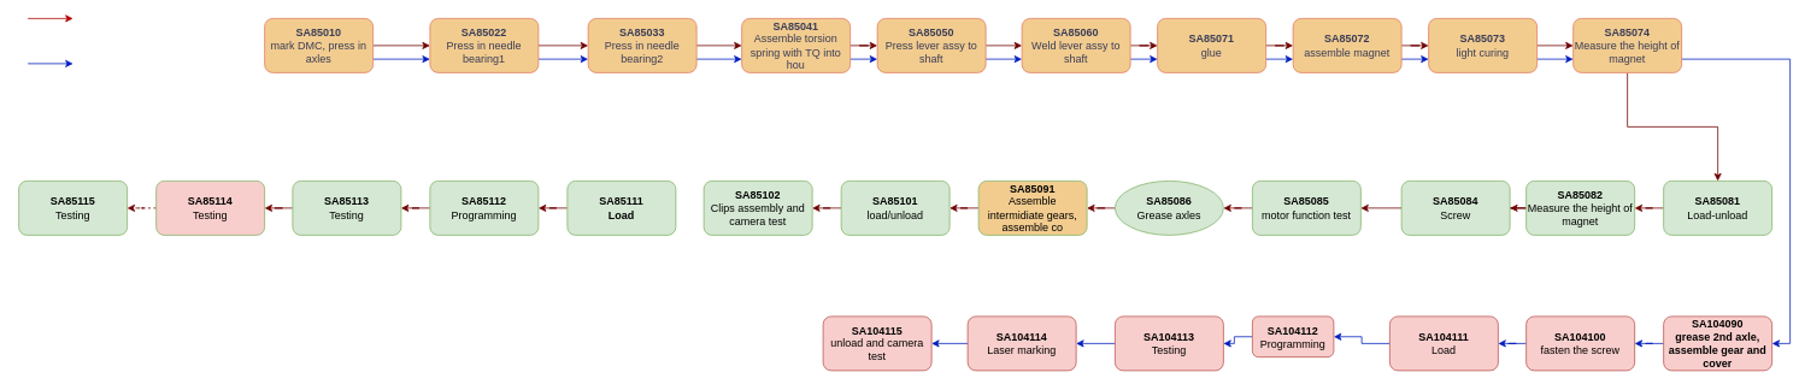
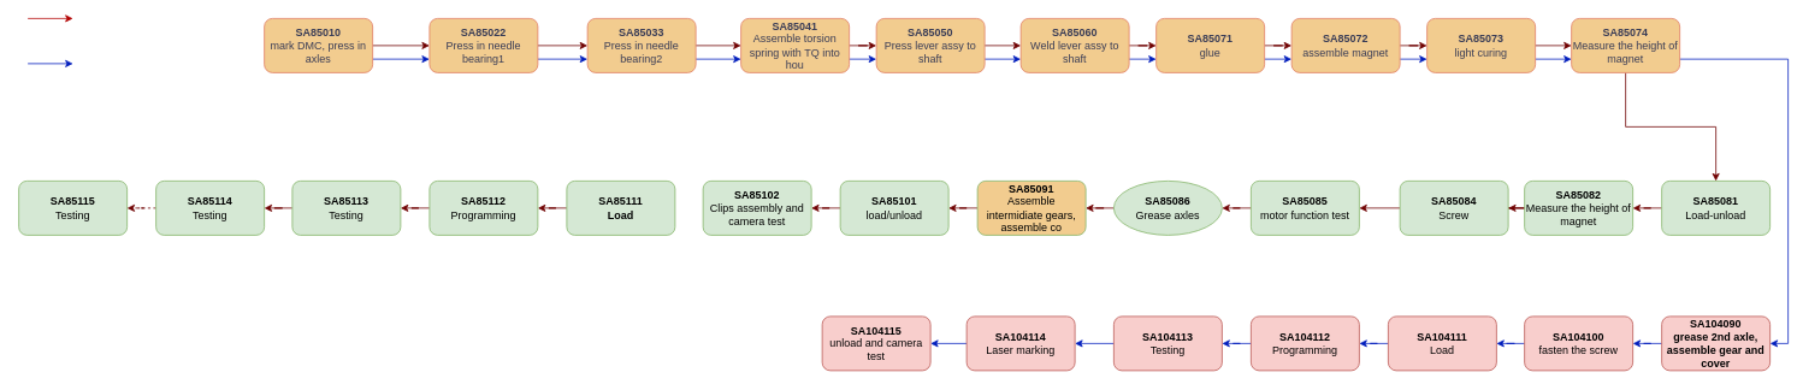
  <mxCell id="0" />
  <mxCell id="1" parent="0" />
  <mxCell id="2" style="edgeStyle=orthogonalEdgeStyle;rounded=0;orthogonalLoop=1;jettySize=auto;html=1;entryX=0;entryY=0.5;entryDx=0;entryDy=0;strokeColor=#6F0000;fillColor=#a20025;" edge="1" parent="1" source="4" target="7"><mxGeometry relative="1" as="geometry" /></mxCell>
  <mxCell id="3" style="edgeStyle=orthogonalEdgeStyle;rounded=0;orthogonalLoop=1;jettySize=auto;html=1;exitX=1;exitY=0.75;exitDx=0;exitDy=0;entryX=0;entryY=0.75;entryDx=0;entryDy=0;fillColor=#0050ef;strokeColor=#001DBC;" edge="1" parent="1" source="4" target="7"><mxGeometry relative="1" as="geometry" /></mxCell>
  <mxCell id="4" value="&lt;font style=&quot;font-size: 12px;&quot;&gt;&lt;b style=&quot;&quot;&gt;SA85010&lt;/b&gt;&lt;br&gt;&lt;font style=&quot;font-size: 12px;&quot;&gt;mark DMC, press in axles&lt;/font&gt;&lt;/font&gt;" style="rounded=1;whiteSpace=wrap;html=1;fillColor=#F2CC8F;strokeColor=#E07A5F;labelBackgroundColor=none;fontColor=#393C56;" vertex="1" parent="1"><mxGeometry x="292" y="20" width="120" height="60" as="geometry" /></mxCell>
  <mxCell id="5" style="edgeStyle=orthogonalEdgeStyle;rounded=0;orthogonalLoop=1;jettySize=auto;html=1;exitX=1;exitY=0.5;exitDx=0;exitDy=0;strokeColor=#6F0000;fillColor=#a20025;" edge="1" parent="1" source="7" target="13"><mxGeometry relative="1" as="geometry" /></mxCell>
  <mxCell id="6" style="edgeStyle=orthogonalEdgeStyle;rounded=0;orthogonalLoop=1;jettySize=auto;html=1;exitX=1;exitY=0.75;exitDx=0;exitDy=0;entryX=0;entryY=0.75;entryDx=0;entryDy=0;fillColor=#0050ef;strokeColor=#001DBC;" edge="1" parent="1" source="7" target="13"><mxGeometry relative="1" as="geometry" /></mxCell>
  <mxCell id="7" value="&lt;font style=&quot;&quot;&gt;&lt;b style=&quot;font-size: 12px;&quot;&gt;SA85022&lt;/b&gt;&lt;br&gt;&lt;/font&gt;Press in needle bearing1" style="rounded=1;whiteSpace=wrap;html=1;fillColor=#F2CC8F;strokeColor=#E07A5F;labelBackgroundColor=none;fontColor=#393C56;" vertex="1" parent="1"><mxGeometry x="475" y="20" width="120" height="60" as="geometry" /></mxCell>
  <mxCell id="8" value="" style="edgeStyle=orthogonalEdgeStyle;rounded=0;orthogonalLoop=1;jettySize=auto;html=1;strokeColor=#6F0000;fillColor=#a20025;" edge="1" parent="1" source="10" target="16"><mxGeometry relative="1" as="geometry" /></mxCell>
  <mxCell id="9" style="edgeStyle=orthogonalEdgeStyle;rounded=0;orthogonalLoop=1;jettySize=auto;html=1;exitX=1;exitY=0.75;exitDx=0;exitDy=0;entryX=0;entryY=0.75;entryDx=0;entryDy=0;fillColor=#0050ef;strokeColor=#001DBC;" edge="1" parent="1" source="10" target="16"><mxGeometry relative="1" as="geometry" /></mxCell>
  <mxCell id="10" value="&lt;font style=&quot;&quot;&gt;&lt;b style=&quot;font-size: 12px;&quot;&gt;SA85041&lt;/b&gt;&lt;br&gt;Assemble torsion spring with TQ into hou&lt;br&gt;&lt;/font&gt;" style="rounded=1;whiteSpace=wrap;html=1;fillColor=#F2CC8F;strokeColor=#E07A5F;labelBackgroundColor=none;fontColor=#393C56;" vertex="1" parent="1"><mxGeometry x="820" y="20" width="120" height="60" as="geometry" /></mxCell>
  <mxCell id="11" value="" style="edgeStyle=orthogonalEdgeStyle;rounded=0;orthogonalLoop=1;jettySize=auto;html=1;strokeColor=#6F0000;fillColor=#a20025;" edge="1" parent="1" source="13" target="10"><mxGeometry relative="1" as="geometry" /></mxCell>
  <mxCell id="12" style="edgeStyle=orthogonalEdgeStyle;rounded=0;orthogonalLoop=1;jettySize=auto;html=1;exitX=1;exitY=0.75;exitDx=0;exitDy=0;entryX=0;entryY=0.75;entryDx=0;entryDy=0;fillColor=#0050ef;strokeColor=#001DBC;" edge="1" parent="1" source="13" target="10"><mxGeometry relative="1" as="geometry" /></mxCell>
  <mxCell id="13" value="&lt;font style=&quot;font-size: 12px;&quot;&gt;&lt;b style=&quot;&quot;&gt;SA85033&lt;/b&gt;&lt;br&gt;&lt;font style=&quot;font-size: 12px;&quot;&gt;Press in needle bearing2&lt;/font&gt;&lt;/font&gt;" style="rounded=1;whiteSpace=wrap;html=1;fillColor=#F2CC8F;strokeColor=#E07A5F;labelBackgroundColor=none;fontColor=#393C56;" vertex="1" parent="1"><mxGeometry x="650" y="20" width="120" height="60" as="geometry" /></mxCell>
  <mxCell id="14" value="" style="edgeStyle=orthogonalEdgeStyle;rounded=0;orthogonalLoop=1;jettySize=auto;html=1;strokeColor=#6F0000;fillColor=#a20025;" edge="1" parent="1" source="16" target="19"><mxGeometry relative="1" as="geometry" /></mxCell>
  <mxCell id="15" style="edgeStyle=orthogonalEdgeStyle;rounded=0;orthogonalLoop=1;jettySize=auto;html=1;exitX=1;exitY=0.75;exitDx=0;exitDy=0;entryX=0;entryY=0.75;entryDx=0;entryDy=0;fillColor=#0050ef;strokeColor=#001DBC;" edge="1" parent="1" source="16" target="19"><mxGeometry relative="1" as="geometry" /></mxCell>
  <mxCell id="16" value="&lt;font style=&quot;&quot;&gt;&lt;b style=&quot;font-size: 12px;&quot;&gt;SA85050&lt;/b&gt;&lt;b&gt;&lt;br&gt;&lt;/b&gt;Press lever assy to shaft&lt;br&gt;&lt;/font&gt;" style="rounded=1;whiteSpace=wrap;html=1;fillColor=#F2CC8F;strokeColor=#E07A5F;labelBackgroundColor=none;fontColor=#393C56;" vertex="1" parent="1"><mxGeometry x="970" y="20" width="120" height="60" as="geometry" /></mxCell>
  <mxCell id="17" value="" style="edgeStyle=orthogonalEdgeStyle;rounded=0;orthogonalLoop=1;jettySize=auto;html=1;strokeColor=#6F0000;fillColor=#a20025;" edge="1" parent="1" source="19" target="22"><mxGeometry relative="1" as="geometry" /></mxCell>
  <mxCell id="18" style="edgeStyle=orthogonalEdgeStyle;rounded=0;orthogonalLoop=1;jettySize=auto;html=1;exitX=1;exitY=0.75;exitDx=0;exitDy=0;entryX=0;entryY=0.75;entryDx=0;entryDy=0;fillColor=#0050ef;strokeColor=#001DBC;" edge="1" parent="1" source="19" target="22"><mxGeometry relative="1" as="geometry" /></mxCell>
  <mxCell id="19" value="&lt;font style=&quot;&quot;&gt;&lt;b style=&quot;font-size: 12px;&quot;&gt;SA85060&lt;/b&gt;&lt;br&gt;Weld lever assy to shaft&lt;br&gt;&lt;/font&gt;" style="rounded=1;whiteSpace=wrap;html=1;fillColor=#F2CC8F;strokeColor=#E07A5F;labelBackgroundColor=none;fontColor=#393C56;" vertex="1" parent="1"><mxGeometry x="1130" y="20" width="120" height="60" as="geometry" /></mxCell>
  <mxCell id="20" value="" style="edgeStyle=orthogonalEdgeStyle;rounded=0;orthogonalLoop=1;jettySize=auto;html=1;strokeColor=#6F0000;fillColor=#a20025;" edge="1" parent="1" source="22" target="25"><mxGeometry relative="1" as="geometry" /></mxCell>
  <mxCell id="21" style="edgeStyle=orthogonalEdgeStyle;rounded=0;orthogonalLoop=1;jettySize=auto;html=1;exitX=1;exitY=0.75;exitDx=0;exitDy=0;entryX=0;entryY=0.75;entryDx=0;entryDy=0;fillColor=#0050ef;strokeColor=#001DBC;" edge="1" parent="1" source="22" target="25"><mxGeometry relative="1" as="geometry" /></mxCell>
  <mxCell id="22" value="&lt;font style=&quot;&quot;&gt;&lt;b&gt;SA85071&lt;/b&gt;&lt;br&gt;glue&lt;br&gt;&lt;/font&gt;" style="rounded=1;whiteSpace=wrap;html=1;fillColor=#F2CC8F;strokeColor=#E07A5F;labelBackgroundColor=none;fontColor=#393C56;" vertex="1" parent="1"><mxGeometry x="1280" y="20" width="120" height="60" as="geometry" /></mxCell>
  <mxCell id="23" value="" style="edgeStyle=orthogonalEdgeStyle;rounded=0;orthogonalLoop=1;jettySize=auto;html=1;strokeColor=#6F0000;fillColor=#a20025;" edge="1" parent="1" source="25" target="28"><mxGeometry relative="1" as="geometry" /></mxCell>
  <mxCell id="24" style="edgeStyle=orthogonalEdgeStyle;rounded=0;orthogonalLoop=1;jettySize=auto;html=1;exitX=1;exitY=0.75;exitDx=0;exitDy=0;entryX=0;entryY=0.75;entryDx=0;entryDy=0;fillColor=#0050ef;strokeColor=#001DBC;" edge="1" parent="1" source="25" target="28"><mxGeometry relative="1" as="geometry" /></mxCell>
  <mxCell id="25" value="&lt;font style=&quot;&quot;&gt;&lt;b&gt;SA85072&lt;/b&gt;&lt;br&gt;assemble magnet&lt;br&gt;&lt;/font&gt;" style="rounded=1;whiteSpace=wrap;html=1;fillColor=#F2CC8F;strokeColor=#E07A5F;labelBackgroundColor=none;fontColor=#393C56;" vertex="1" parent="1"><mxGeometry x="1430" y="20" width="120" height="60" as="geometry" /></mxCell>
  <mxCell id="26" value="" style="edgeStyle=orthogonalEdgeStyle;rounded=0;orthogonalLoop=1;jettySize=auto;html=1;strokeColor=#6F0000;fillColor=#a20025;" edge="1" parent="1" source="28" target="31"><mxGeometry relative="1" as="geometry" /></mxCell>
  <mxCell id="27" style="edgeStyle=orthogonalEdgeStyle;rounded=0;orthogonalLoop=1;jettySize=auto;html=1;exitX=1;exitY=0.75;exitDx=0;exitDy=0;entryX=0;entryY=0.75;entryDx=0;entryDy=0;fillColor=#0050ef;strokeColor=#001DBC;" edge="1" parent="1" source="28" target="31"><mxGeometry relative="1" as="geometry" /></mxCell>
  <mxCell id="28" value="&lt;font style=&quot;&quot;&gt;&lt;b&gt;SA85073&lt;/b&gt;&lt;br&gt;light curing&lt;br&gt;&lt;/font&gt;" style="rounded=1;whiteSpace=wrap;html=1;fillColor=#F2CC8F;strokeColor=#E07A5F;labelBackgroundColor=none;fontColor=#393C56;" vertex="1" parent="1"><mxGeometry x="1580" y="20" width="120" height="60" as="geometry" /></mxCell>
  <mxCell id="29" style="edgeStyle=orthogonalEdgeStyle;rounded=0;orthogonalLoop=1;jettySize=auto;html=1;exitX=1;exitY=0.75;exitDx=0;exitDy=0;entryX=1;entryY=0.5;entryDx=0;entryDy=0;strokeColor=#001DBC;" edge="1" parent="1" source="31" target="57"><mxGeometry relative="1" as="geometry" /></mxCell>
  <mxCell id="30" style="edgeStyle=orthogonalEdgeStyle;rounded=0;orthogonalLoop=1;jettySize=auto;html=1;exitX=0.5;exitY=1;exitDx=0;exitDy=0;entryX=0.5;entryY=0;entryDx=0;entryDy=0;fillColor=#a20025;strokeColor=#6F0000;" edge="1" parent="1" source="31" target="37"><mxGeometry relative="1" as="geometry" /></mxCell>
  <mxCell id="31" value="&lt;font style=&quot;&quot;&gt;&lt;b&gt;SA85074&lt;/b&gt;&lt;br&gt;Measure the height of magnet&lt;br&gt;&lt;/font&gt;" style="rounded=1;whiteSpace=wrap;html=1;fillColor=#F2CC8F;strokeColor=#E07A5F;labelBackgroundColor=none;fontColor=#393C56;" vertex="1" parent="1"><mxGeometry x="1740" y="20" width="120" height="60" as="geometry" /></mxCell>
  <mxCell id="32" value="" style="edgeStyle=orthogonalEdgeStyle;rounded=0;orthogonalLoop=1;jettySize=auto;html=1;fillColor=#a20025;strokeColor=#6F0000;" edge="1" parent="1" source="33" target="39"><mxGeometry relative="1" as="geometry" /></mxCell>
  <mxCell id="33" value="&lt;font style=&quot;&quot;&gt;&lt;b&gt;SA85082&lt;/b&gt;&lt;br&gt;Measure the height of magnet&lt;br&gt;&lt;/font&gt;" style="rounded=1;whiteSpace=wrap;html=1;fillColor=#d5e8d4;strokeColor=#82b366;labelBackgroundColor=none;flipV=0;flipH=0;" vertex="1" parent="1"><mxGeometry x="1688" y="200" width="120" height="60" as="geometry" /></mxCell>
  <mxCell id="34" value="" style="edgeStyle=orthogonalEdgeStyle;rounded=0;orthogonalLoop=1;jettySize=auto;html=1;fillColor=#a20025;strokeColor=#6F0000;" edge="1" parent="1" source="35" target="41"><mxGeometry relative="1" as="geometry" /></mxCell>
  <mxCell id="35" value="&lt;font style=&quot;&quot;&gt;&lt;b&gt;SA85085&lt;/b&gt;&lt;br&gt;motor function test&lt;br&gt;&lt;/font&gt;" style="rounded=1;whiteSpace=wrap;html=1;fillColor=#d5e8d4;strokeColor=#82b366;labelBackgroundColor=none;flipV=0;flipH=0;" vertex="1" parent="1"><mxGeometry x="1385" y="200" width="120" height="60" as="geometry" /></mxCell>
  <mxCell id="36" value="" style="edgeStyle=orthogonalEdgeStyle;rounded=0;orthogonalLoop=1;jettySize=auto;html=1;fillColor=#a20025;strokeColor=#6F0000;" edge="1" parent="1" source="37" target="33"><mxGeometry relative="1" as="geometry" /></mxCell>
  <mxCell id="37" value="&lt;font style=&quot;&quot;&gt;&lt;b&gt;SA85081&lt;br&gt;&lt;/b&gt;Load-unload&lt;br&gt;&lt;/font&gt;" style="rounded=1;whiteSpace=wrap;html=1;fillColor=#d5e8d4;strokeColor=#82b366;labelBackgroundColor=none;flipV=0;flipH=0;" vertex="1" parent="1"><mxGeometry x="1840" y="200" width="120" height="60" as="geometry" /></mxCell>
  <mxCell id="38" value="" style="edgeStyle=orthogonalEdgeStyle;rounded=0;orthogonalLoop=1;jettySize=auto;html=1;fillColor=#a20025;strokeColor=#6F0000;" edge="1" parent="1" source="39" target="35"><mxGeometry relative="1" as="geometry" /></mxCell>
  <mxCell id="39" value="&lt;font style=&quot;&quot;&gt;&lt;b&gt;SA85084&lt;/b&gt;&lt;br&gt;Screw&lt;br&gt;&lt;/font&gt;" style="rounded=1;whiteSpace=wrap;html=1;fillColor=#d5e8d4;strokeColor=#82b366;labelBackgroundColor=none;flipV=0;flipH=0;" vertex="1" parent="1"><mxGeometry x="1550" y="200" width="120" height="60" as="geometry" /></mxCell>
  <mxCell id="40" value="" style="edgeStyle=orthogonalEdgeStyle;rounded=0;orthogonalLoop=1;jettySize=auto;html=1;fillColor=#a20025;strokeColor=#6F0000;" edge="1" parent="1" source="41" target="43"><mxGeometry relative="1" as="geometry" /></mxCell>
  <mxCell id="41" value="&lt;font style=&quot;&quot;&gt;&lt;b&gt;SA85086&lt;/b&gt;&lt;br&gt;Grease axles&lt;br&gt;&lt;/font&gt;" style="ellipse;whiteSpace=wrap;html=1;fillColor=#d5e8d4;strokeColor=#82b366;labelBackgroundColor=none;flipV=0;flipH=0;" vertex="1" parent="1"><mxGeometry x="1233" y="200" width="120" height="60" as="geometry" /></mxCell>
  <mxCell id="42" value="" style="edgeStyle=orthogonalEdgeStyle;rounded=0;orthogonalLoop=1;jettySize=auto;html=1;fillColor=#a20025;strokeColor=#6F0000;" edge="1" parent="1" source="43" target="45"><mxGeometry relative="1" as="geometry" /></mxCell>
  <mxCell id="43" value="&lt;font style=&quot;&quot;&gt;&lt;b&gt;SA85091&lt;/b&gt;&lt;br&gt;Assemble intermidiate gears, assemble co&lt;br&gt;&lt;/font&gt;" style="rounded=1;whiteSpace=wrap;html=1;fillColor=#f2cc8f;strokeColor=#82b366;labelBackgroundColor=none;flipV=0;flipH=0;" vertex="1" parent="1"><mxGeometry x="1082" y="200" width="120" height="60" as="geometry" /></mxCell>
  <mxCell id="44" value="" style="edgeStyle=orthogonalEdgeStyle;rounded=0;orthogonalLoop=1;jettySize=auto;html=1;fillColor=#a20025;strokeColor=#6F0000;" edge="1" parent="1" source="45" target="46"><mxGeometry relative="1" as="geometry" /></mxCell>
  <mxCell id="45" value="&lt;font style=&quot;&quot;&gt;&lt;b&gt;SA85101&lt;/b&gt;&lt;br&gt;load/unload&lt;br&gt;&lt;/font&gt;" style="rounded=1;whiteSpace=wrap;html=1;fillColor=#d5e8d4;strokeColor=#82b366;labelBackgroundColor=none;flipV=0;flipH=0;" vertex="1" parent="1"><mxGeometry x="930" y="200" width="120" height="60" as="geometry" /></mxCell>
  <mxCell id="46" value="&lt;font style=&quot;&quot;&gt;&lt;b&gt;SA85102&lt;/b&gt;&lt;br&gt;Clips assembly and camera test&lt;br&gt;&lt;/font&gt;" style="rounded=1;whiteSpace=wrap;html=1;fillColor=#d5e8d4;strokeColor=#82b366;labelBackgroundColor=none;flipV=0;flipH=0;" vertex="1" parent="1"><mxGeometry x="778" y="200" width="120" height="60" as="geometry" /></mxCell>
  <mxCell id="47" value="" style="edgeStyle=orthogonalEdgeStyle;rounded=0;orthogonalLoop=1;jettySize=auto;html=1;fillColor=#a20025;strokeColor=#6F0000;" edge="1" parent="1" source="48" target="50"><mxGeometry relative="1" as="geometry" /></mxCell>
  <mxCell id="48" value="&lt;font style=&quot;&quot;&gt;&lt;b&gt;SA85111&lt;br&gt;Load&lt;/b&gt;&lt;br&gt;&lt;/font&gt;" style="rounded=1;whiteSpace=wrap;html=1;fillColor=#d5e8d4;strokeColor=#82b366;labelBackgroundColor=none;flipV=0;flipH=0;" vertex="1" parent="1"><mxGeometry x="627" y="200" width="120" height="60" as="geometry" /></mxCell>
  <mxCell id="49" value="" style="edgeStyle=orthogonalEdgeStyle;rounded=0;orthogonalLoop=1;jettySize=auto;html=1;fillColor=#a20025;strokeColor=#6F0000;" edge="1" parent="1" source="50" target="52"><mxGeometry relative="1" as="geometry" /></mxCell>
  <mxCell id="50" value="&lt;font style=&quot;&quot;&gt;&lt;b&gt;SA85112&lt;/b&gt;&lt;br&gt;Programming&lt;br&gt;&lt;/font&gt;" style="rounded=1;whiteSpace=wrap;html=1;fillColor=#d5e8d4;strokeColor=#82b366;labelBackgroundColor=none;flipV=0;flipH=0;" vertex="1" parent="1"><mxGeometry x="475" y="200" width="120" height="60" as="geometry" /></mxCell>
  <mxCell id="51" value="" style="edgeStyle=orthogonalEdgeStyle;rounded=0;orthogonalLoop=1;jettySize=auto;html=1;fillColor=#a20025;strokeColor=#6F0000;" edge="1" parent="1" source="52" target="54"><mxGeometry relative="1" as="geometry" /></mxCell>
  <mxCell id="52" value="&lt;font style=&quot;&quot;&gt;&lt;b&gt;SA85113&lt;/b&gt;&lt;br&gt;Testing&lt;br&gt;&lt;/font&gt;" style="rounded=1;whiteSpace=wrap;html=1;fillColor=#d5e8d4;strokeColor=#82b366;labelBackgroundColor=none;flipV=0;flipH=0;" vertex="1" parent="1"><mxGeometry x="323" y="200" width="120" height="60" as="geometry" /></mxCell>
  <mxCell id="53" value="" style="edgeStyle=orthogonalEdgeStyle;rounded=0;orthogonalLoop=1;jettySize=auto;html=1;fillColor=#a20025;strokeColor=#6F0000;dashed=1;" edge="1" parent="1" source="54" target="55"><mxGeometry relative="1" as="geometry" /></mxCell>
- <mxCell id="54" value="&lt;font style=&quot;&quot;&gt;&lt;b&gt;SA85114&lt;/b&gt;&lt;br&gt;Testing&lt;br&gt;&lt;/font&gt;" style="rounded=1;whiteSpace=wrap;html=1;fillColor=#f8cecc;strokeColor=#82b366;labelBackgroundColor=none;flipV=0;flipH=0;" vertex="1" parent="1"><mxGeometry x="172" y="200" width="120" height="60" as="geometry" /></mxCell>
+ <mxCell id="54" value="&lt;font style=&quot;&quot;&gt;&lt;b&gt;SA85114&lt;/b&gt;&lt;br&gt;Testing&lt;br&gt;&lt;/font&gt;" style="rounded=1;whiteSpace=wrap;html=1;fillColor=#d5e8d4;strokeColor=#82b366;labelBackgroundColor=none;flipV=0;flipH=0;" vertex="1" parent="1"><mxGeometry x="172" y="200" width="120" height="60" as="geometry" /></mxCell>
  <mxCell id="55" value="&lt;font style=&quot;&quot;&gt;&lt;b&gt;SA85115&lt;/b&gt;&lt;br&gt;Testing&lt;br&gt;&lt;/font&gt;" style="rounded=1;whiteSpace=wrap;html=1;fillColor=#d5e8d4;strokeColor=#82b366;labelBackgroundColor=none;flipV=0;flipH=0;" vertex="1" parent="1"><mxGeometry x="20" y="200" width="120" height="60" as="geometry" /></mxCell>
  <mxCell id="56" value="" style="edgeStyle=orthogonalEdgeStyle;rounded=0;orthogonalLoop=1;jettySize=auto;html=1;strokeColor=#001DBC;" edge="1" parent="1" source="57" target="59"><mxGeometry relative="1" as="geometry" /></mxCell>
  <mxCell id="57" value="&lt;font style=&quot;&quot;&gt;&lt;span&gt;SA104090&lt;br&gt;&lt;/span&gt;grease 2nd axle, assemble gear and cover&lt;br&gt;&lt;/font&gt;" style="rounded=1;whiteSpace=wrap;html=1;fillColor=#f8cecc;strokeColor=#b85450;labelBackgroundColor=none;fontStyle=1;container=0;" vertex="1" parent="1"><mxGeometry x="1840" y="350" width="120" height="60" as="geometry" /></mxCell>
  <mxCell id="58" value="" style="edgeStyle=orthogonalEdgeStyle;rounded=0;orthogonalLoop=1;jettySize=auto;html=1;strokeColor=#001DBC;" edge="1" parent="1" source="59" target="61"><mxGeometry relative="1" as="geometry" /></mxCell>
  <mxCell id="59" value="&lt;font style=&quot;&quot;&gt;&lt;b&gt;SA104100&lt;br&gt;&lt;/b&gt;fasten the screw&lt;br&gt;&lt;/font&gt;" style="rounded=1;whiteSpace=wrap;html=1;fillColor=#f8cecc;strokeColor=#b85450;labelBackgroundColor=none;container=0;" vertex="1" parent="1"><mxGeometry x="1688" y="350" width="120" height="60" as="geometry" /></mxCell>
  <mxCell id="60" value="" style="edgeStyle=orthogonalEdgeStyle;rounded=0;orthogonalLoop=1;jettySize=auto;html=1;strokeColor=#001DBC;" edge="1" parent="1" source="61" target="63"><mxGeometry relative="1" as="geometry" /></mxCell>
  <mxCell id="61" value="&lt;font style=&quot;&quot;&gt;&lt;b&gt;SA104111&lt;br&gt;&lt;/b&gt;Load&lt;br&gt;&lt;/font&gt;" style="rounded=1;whiteSpace=wrap;html=1;fillColor=#f8cecc;strokeColor=#b85450;labelBackgroundColor=none;container=0;" vertex="1" parent="1"><mxGeometry x="1537" y="350" width="120" height="60" as="geometry" /></mxCell>
  <mxCell id="62" value="" style="edgeStyle=orthogonalEdgeStyle;rounded=0;orthogonalLoop=1;jettySize=auto;html=1;strokeColor=#001DBC;" edge="1" parent="1" source="63" target="68"><mxGeometry relative="1" as="geometry" /></mxCell>
- <mxCell id="63" value="&lt;font style=&quot;&quot;&gt;&lt;b&gt;SA104112&lt;br&gt;&lt;/b&gt;Programming&lt;br&gt;&lt;/font&gt;" style="rounded=1;whiteSpace=wrap;html=1;fillColor=#f8cecc;strokeColor=#b85450;labelBackgroundColor=none;container=0;" vertex="1" parent="1"><mxGeometry x="1385" y="350" width="90" height="45" as="geometry" /></mxCell>
+ <mxCell id="63" value="&lt;font style=&quot;&quot;&gt;&lt;b&gt;SA104112&lt;br&gt;&lt;/b&gt;Programming&lt;br&gt;&lt;/font&gt;" style="rounded=1;whiteSpace=wrap;html=1;fillColor=#f8cecc;strokeColor=#b85450;labelBackgroundColor=none;container=0;" vertex="1" parent="1"><mxGeometry x="1385" y="350" width="120" height="60" as="geometry" /></mxCell>
  <mxCell id="64" value="" style="edgeStyle=orthogonalEdgeStyle;rounded=0;orthogonalLoop=1;jettySize=auto;html=1;strokeColor=#001DBC;" edge="1" parent="1" source="65" target="66"><mxGeometry relative="1" as="geometry" /></mxCell>
  <mxCell id="65" value="&lt;font style=&quot;&quot;&gt;&lt;b&gt;SA104114&lt;br&gt;&lt;/b&gt;Laser marking&lt;br&gt;&lt;/font&gt;" style="rounded=1;whiteSpace=wrap;html=1;fillColor=#f8cecc;strokeColor=#b85450;labelBackgroundColor=none;container=0;" vertex="1" parent="1"><mxGeometry x="1070" y="350" width="120" height="60" as="geometry" /></mxCell>
  <mxCell id="66" value="&lt;font style=&quot;&quot;&gt;&lt;b&gt;SA104115&lt;br&gt;&lt;/b&gt;unload and camera test&lt;br&gt;&lt;/font&gt;" style="rounded=1;whiteSpace=wrap;html=1;fillColor=#f8cecc;strokeColor=#b85450;labelBackgroundColor=none;container=0;" vertex="1" parent="1"><mxGeometry x="910" y="350" width="120" height="60" as="geometry" /></mxCell>
  <mxCell id="67" value="" style="edgeStyle=orthogonalEdgeStyle;rounded=0;orthogonalLoop=1;jettySize=auto;html=1;strokeColor=#001DBC;" edge="1" parent="1" source="68" target="65"><mxGeometry relative="1" as="geometry" /></mxCell>
  <mxCell id="68" value="&lt;font style=&quot;&quot;&gt;&lt;b&gt;SA104113&lt;br&gt;&lt;/b&gt;Testing&lt;br&gt;&lt;/font&gt;" style="rounded=1;whiteSpace=wrap;html=1;fillColor=#f8cecc;strokeColor=#b85450;labelBackgroundColor=none;container=0;" vertex="1" parent="1"><mxGeometry x="1233" y="350" width="120" height="60" as="geometry" /></mxCell>
  <mxCell id="69" value="" style="endArrow=classic;html=1;rounded=0;fillColor=#e51400;strokeColor=#B20000;" edge="1" parent="1"><mxGeometry width="50" height="50" relative="1" as="geometry"><mxPoint x="30" y="20" as="sourcePoint" /><mxPoint x="80" y="20" as="targetPoint" /></mxGeometry></mxCell>
  <mxCell id="70" value="" style="endArrow=classic;html=1;rounded=0;fillColor=#0050ef;strokeColor=#001DBC;" edge="1" parent="1"><mxGeometry width="50" height="50" relative="1" as="geometry"><mxPoint x="30" y="70" as="sourcePoint" /><mxPoint x="80" y="70" as="targetPoint" /></mxGeometry></mxCell>
